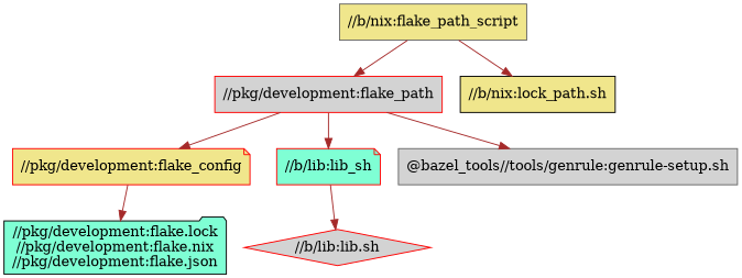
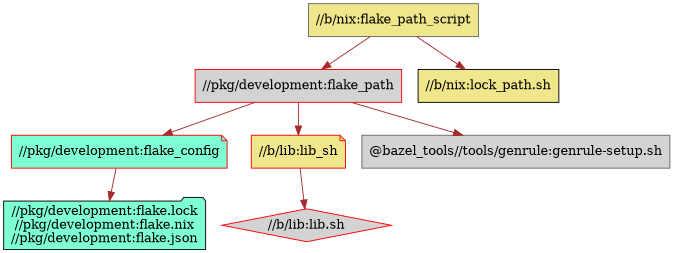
  digraph {
    node [color=red fillcolor=khaki shape=box style=filled]
    edge [color=brown]
-   "//pkg/development:flake_config" [shape=note]
+   "//pkg/development:flake_config" [fillcolor=aquamarine shape=note]
    "//pkg/development:flake_path" [fillcolor=lightgrey]
-   "//b/lib:lib_sh" [fillcolor=aquamarine shape=note]
+   "//b/lib:lib_sh" [shape=note]
    "@bazel_tools//tools/genrule:genrule-setup.sh" [color=gray40 fillcolor=lightgrey]
    "//pkg/development:flake.lock\n//pkg/development:flake.nix\n//pkg/development:flake.json" [color=black fillcolor=aquamarine shape=folder]
    "//b/nix:flake_path_script" [color=gray40]
    n7 [color=black label="//b/nix:lock_path.sh"]
    "//b/lib:lib.sh" [fillcolor=lightgrey shape=diamond]
    "//pkg/development:flake_config" -> "//pkg/development:flake.lock\n//pkg/development:flake.nix\n//pkg/development:flake.json"
    "//pkg/development:flake_path" -> "//pkg/development:flake_config"
    "//pkg/development:flake_path" -> "//b/lib:lib_sh"
    "//pkg/development:flake_path" -> "@bazel_tools//tools/genrule:genrule-setup.sh"
    "//b/lib:lib_sh" -> "//b/lib:lib.sh"
    "//b/nix:flake_path_script" -> "//pkg/development:flake_path"
    "//b/nix:flake_path_script" -> n7
  }
